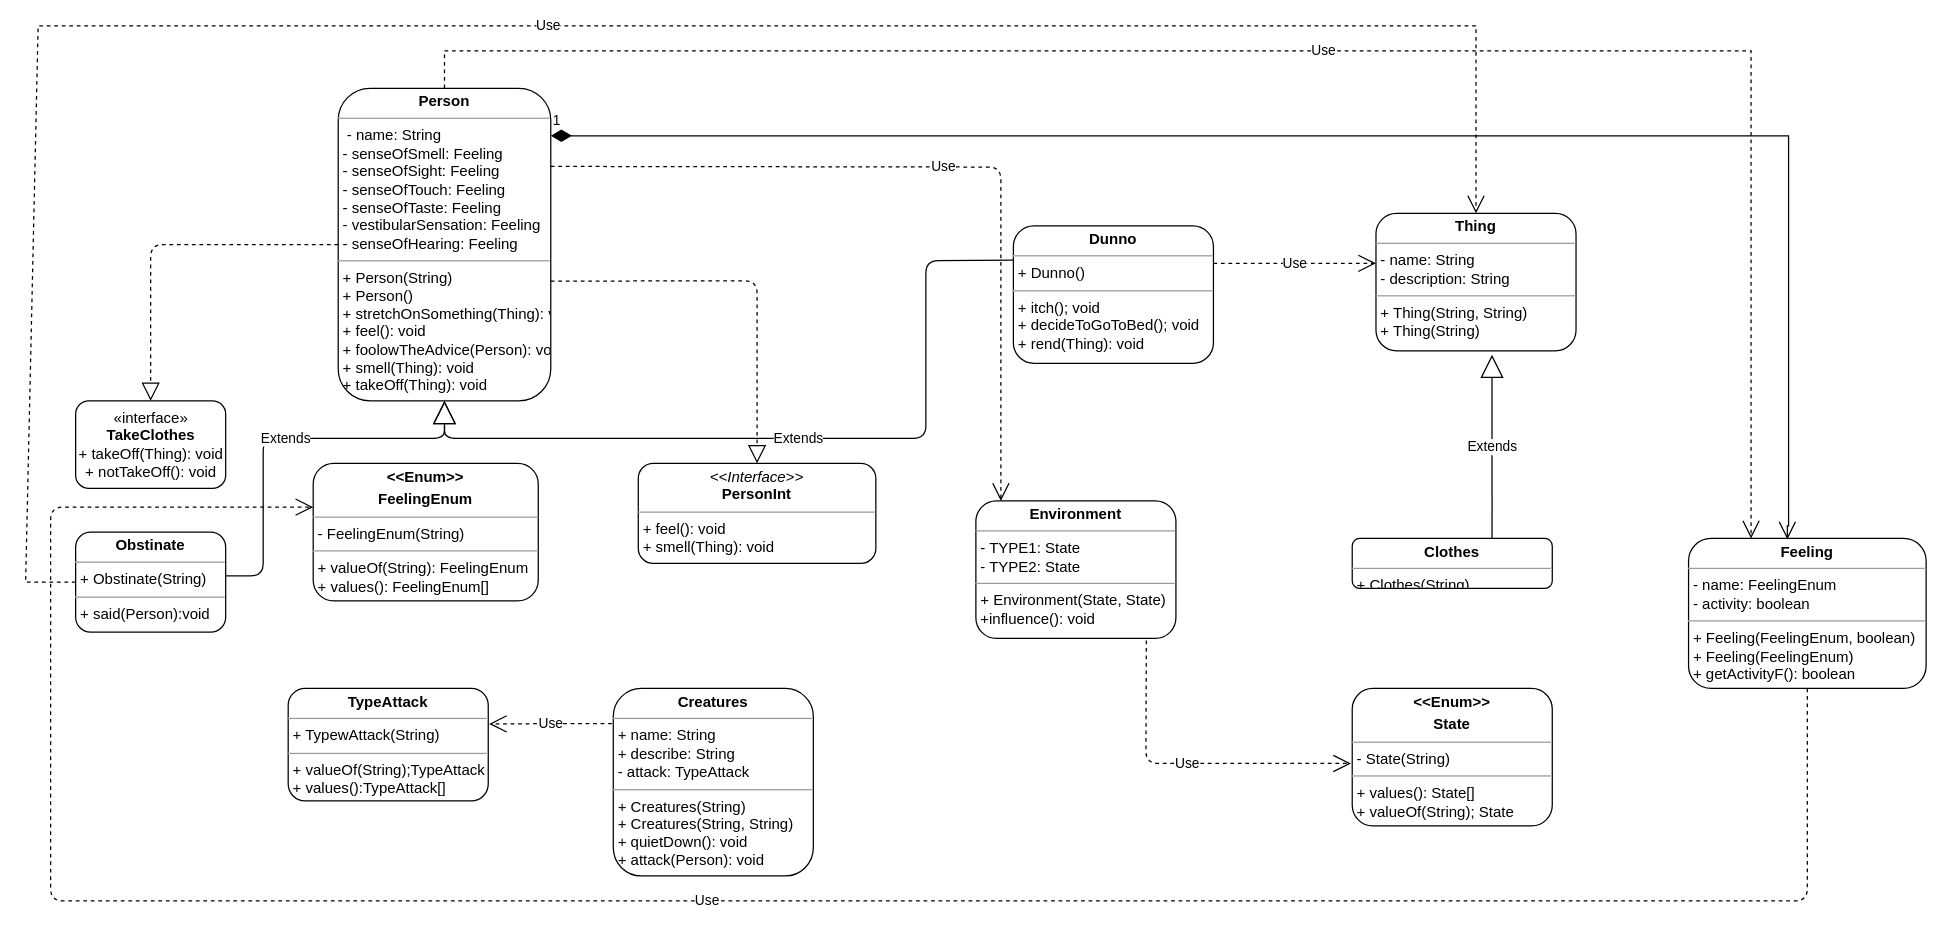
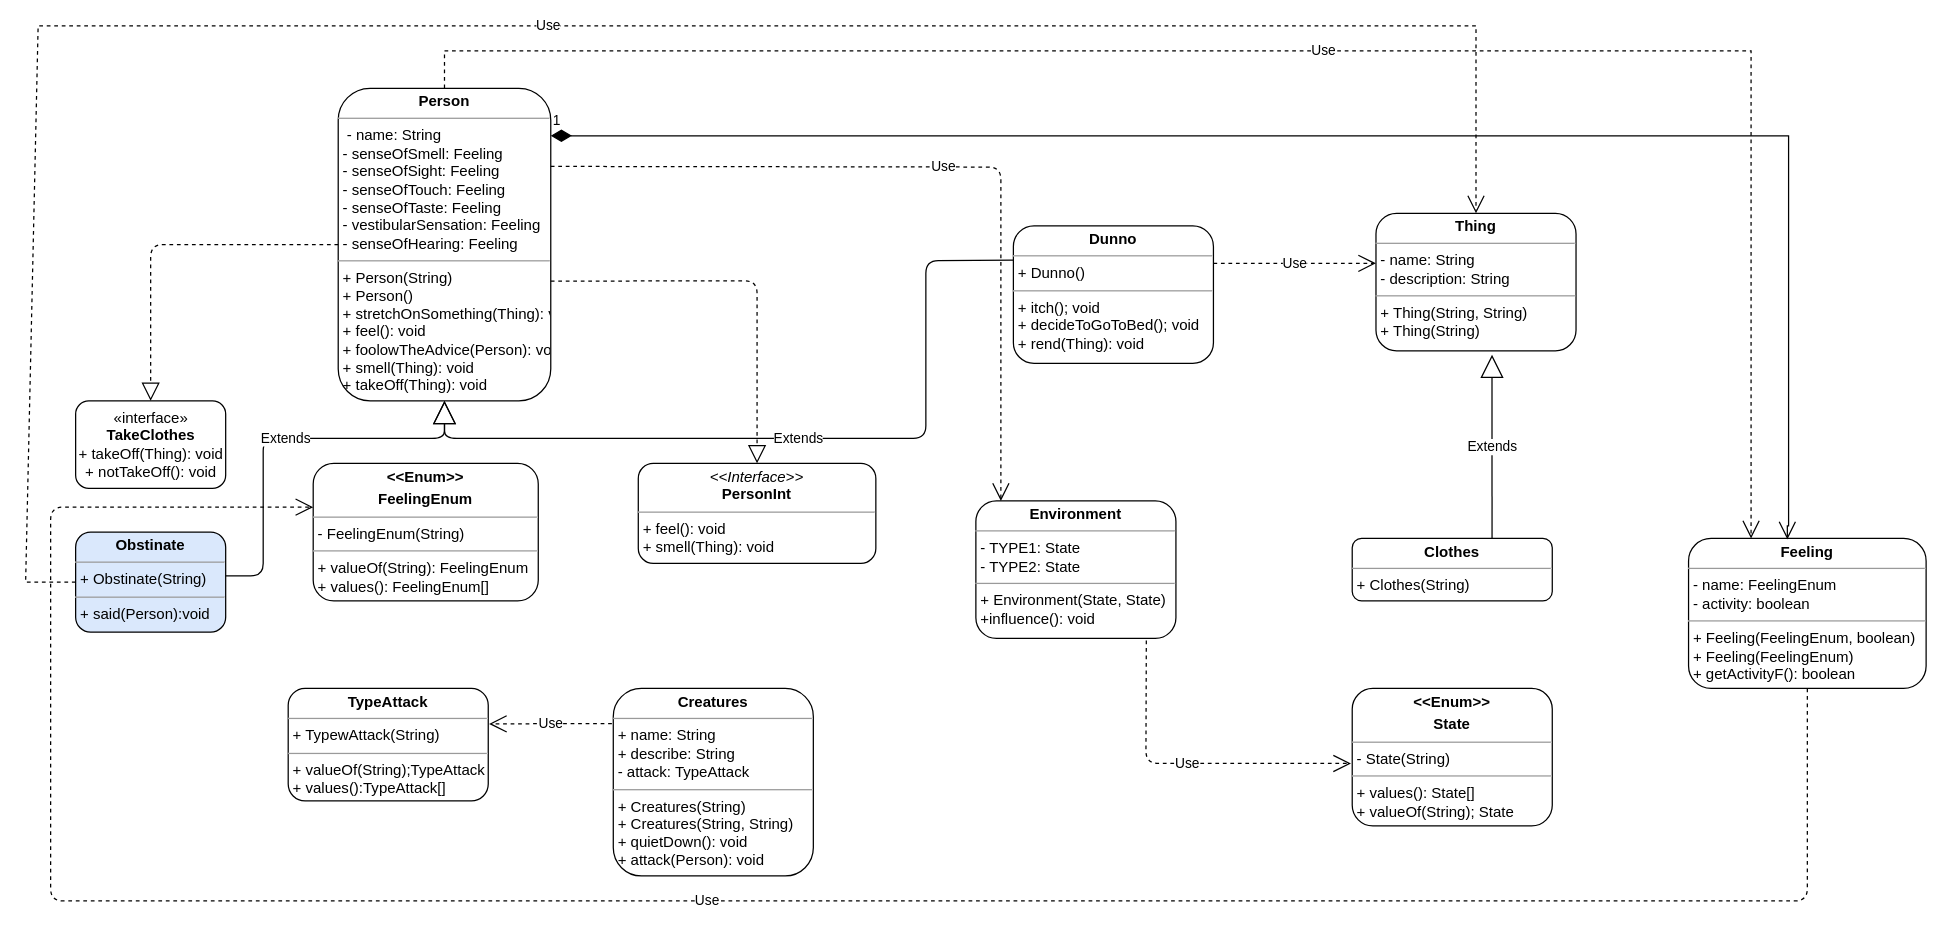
  <mxCell id="0" />
  <mxCell id="1" parent="0" />
  <mxCell id="2" value="&lt;p style=&quot;margin:0px;margin-top:4px;text-align:center;&quot;&gt;&lt;b&gt;Person&lt;/b&gt;&lt;/p&gt;&lt;hr size=&quot;1&quot;&gt;&lt;p style=&quot;margin:0px;margin-left:4px;&quot;&gt;&amp;nbsp;- name: String&lt;/p&gt;&lt;p style=&quot;margin:0px;margin-left:4px;&quot;&gt;- senseOfSmell: Feeling&lt;/p&gt;&lt;p style=&quot;margin:0px;margin-left:4px;&quot;&gt;- senseOfSight: Feeling&lt;/p&gt;&lt;p style=&quot;margin:0px;margin-left:4px;&quot;&gt;- senseOfTouch: Feeling&lt;/p&gt;&lt;p style=&quot;margin:0px;margin-left:4px;&quot;&gt;- senseOfTaste: Feeling&lt;/p&gt;&lt;p style=&quot;margin:0px;margin-left:4px;&quot;&gt;- vestibularSensation: Feeling&lt;/p&gt;&lt;p style=&quot;margin:0px;margin-left:4px;&quot;&gt;- senseOfHearing: Feeling&lt;/p&gt;&lt;hr size=&quot;1&quot;&gt;&lt;p style=&quot;margin:0px;margin-left:4px;&quot;&gt;+ Person(String)&lt;/p&gt;&lt;p style=&quot;margin:0px;margin-left:4px;&quot;&gt;+ Person()&lt;/p&gt;&lt;p style=&quot;margin:0px;margin-left:4px;&quot;&gt;+ stretchOnSomething(Thing): void&lt;/p&gt;&lt;p style=&quot;margin:0px;margin-left:4px;&quot;&gt;+ feel(): void&lt;/p&gt;&lt;p style=&quot;margin:0px;margin-left:4px;&quot;&gt;+ foolowTheAdvice(Person): void&lt;/p&gt;&lt;p style=&quot;margin:0px;margin-left:4px;&quot;&gt;+ smell(Thing): void&lt;/p&gt;&lt;p style=&quot;margin:0px;margin-left:4px;&quot;&gt;+ takeOff(Thing): void&lt;/p&gt;" style="verticalAlign=top;align=left;overflow=fill;fontSize=12;fontFamily=Helvetica;html=1;rounded=1;" parent="1" vertex="1"><mxGeometry x="270" y="70" width="170" height="250" as="geometry" /></mxCell>
  <mxCell id="3" value="«interface»&lt;br&gt;&lt;b&gt;TakeClothes&lt;br&gt;&lt;/b&gt;+ takeOff(Thing): void&lt;br&gt;+ notTakeOff(): void" style="html=1;rounded=1;" parent="1" vertex="1"><mxGeometry x="60" y="320" width="120" height="70" as="geometry" /></mxCell>
- <mxCell id="4" value="&lt;p style=&quot;margin:0px;margin-top:4px;text-align:center;&quot;&gt;&lt;b&gt;Obstinate&lt;/b&gt;&lt;/p&gt;&lt;hr size=&quot;1&quot;&gt;&lt;p style=&quot;margin:0px;margin-left:4px;&quot;&gt;+ Obstinate(String)&lt;/p&gt;&lt;hr size=&quot;1&quot;&gt;&lt;p style=&quot;margin:0px;margin-left:4px;&quot;&gt;+ said(Person):void&lt;/p&gt;" style="verticalAlign=top;align=left;overflow=fill;fontSize=12;fontFamily=Helvetica;html=1;rounded=1;" parent="1" vertex="1"><mxGeometry x="60" y="425" width="120" height="80" as="geometry" /></mxCell>
+ <mxCell id="4" value="&lt;p style=&quot;margin:0px;margin-top:4px;text-align:center;&quot;&gt;&lt;b&gt;Obstinate&lt;/b&gt;&lt;/p&gt;&lt;hr size=&quot;1&quot;&gt;&lt;p style=&quot;margin:0px;margin-left:4px;&quot;&gt;+ Obstinate(String)&lt;/p&gt;&lt;hr size=&quot;1&quot;&gt;&lt;p style=&quot;margin:0px;margin-left:4px;&quot;&gt;+ said(Person):void&lt;/p&gt;" style="verticalAlign=top;align=left;overflow=fill;fontSize=12;fontFamily=Helvetica;html=1;rounded=1;fillColor=#dae8fc;" parent="1" vertex="1"><mxGeometry x="60" y="425" width="120" height="80" as="geometry" /></mxCell>
  <mxCell id="5" value="&lt;p style=&quot;margin:0px;margin-top:4px;text-align:center;&quot;&gt;&lt;b&gt;&amp;lt;&amp;lt;Enum&amp;gt;&amp;gt;&lt;/b&gt;&lt;/p&gt;&lt;p style=&quot;margin:0px;margin-top:4px;text-align:center;&quot;&gt;&lt;b&gt;FeelingEnum&lt;/b&gt;&lt;/p&gt;&lt;hr size=&quot;1&quot;&gt;&lt;p style=&quot;margin:0px;margin-left:4px;&quot;&gt;- FeelingEnum(String)&lt;/p&gt;&lt;hr size=&quot;1&quot;&gt;&lt;p style=&quot;margin:0px;margin-left:4px;&quot;&gt;+ valueOf(String): FeelingEnum&lt;/p&gt;&lt;p style=&quot;margin:0px;margin-left:4px;&quot;&gt;+ values(): FeelingEnum[]&lt;/p&gt;" style="verticalAlign=top;align=left;overflow=fill;fontSize=12;fontFamily=Helvetica;html=1;rounded=1;" parent="1" vertex="1"><mxGeometry x="250" y="370" width="180" height="110" as="geometry" /></mxCell>
  <mxCell id="6" value="&lt;p style=&quot;margin:0px;margin-top:4px;text-align:center;&quot;&gt;&lt;i&gt;&amp;lt;&amp;lt;Interface&amp;gt;&amp;gt;&lt;/i&gt;&lt;br&gt;&lt;b&gt;PersonInt&lt;/b&gt;&lt;/p&gt;&lt;hr size=&quot;1&quot;&gt;&lt;p style=&quot;margin:0px;margin-left:4px;&quot;&gt;+ feel(): void&lt;br&gt;&lt;/p&gt;&lt;p style=&quot;margin:0px;margin-left:4px;&quot;&gt;+ smell(Thing): void&lt;/p&gt;" style="verticalAlign=top;align=left;overflow=fill;fontSize=12;fontFamily=Helvetica;html=1;rounded=1;" parent="1" vertex="1"><mxGeometry x="510" y="370" width="190" height="80" as="geometry" /></mxCell>
  <mxCell id="7" value="&lt;p style=&quot;margin:0px;margin-top:4px;text-align:center;&quot;&gt;&lt;b&gt;TypeAttack&lt;/b&gt;&lt;/p&gt;&lt;hr size=&quot;1&quot;&gt;&lt;p style=&quot;margin:0px;margin-left:4px;&quot;&gt;+ TypewAttack(String)&lt;/p&gt;&lt;hr size=&quot;1&quot;&gt;&lt;p style=&quot;margin:0px;margin-left:4px;&quot;&gt;+ valueOf(String);TypeAttack&lt;/p&gt;&lt;p style=&quot;margin:0px;margin-left:4px;&quot;&gt;+ values():TypeAttack[]&lt;/p&gt;" style="verticalAlign=top;align=left;overflow=fill;fontSize=12;fontFamily=Helvetica;html=1;rounded=1;" parent="1" vertex="1"><mxGeometry x="230" y="550" width="160" height="90" as="geometry" /></mxCell>
  <mxCell id="8" value="&lt;p style=&quot;margin:0px;margin-top:4px;text-align:center;&quot;&gt;&lt;b&gt;Creatures&lt;/b&gt;&lt;/p&gt;&lt;hr size=&quot;1&quot;&gt;&lt;p style=&quot;margin:0px;margin-left:4px;&quot;&gt;+ name: String&lt;/p&gt;&lt;p style=&quot;margin:0px;margin-left:4px;&quot;&gt;+ describe: String&lt;/p&gt;&lt;p style=&quot;margin:0px;margin-left:4px;&quot;&gt;- attack: TypeAttack&lt;/p&gt;&lt;hr size=&quot;1&quot;&gt;&lt;p style=&quot;margin:0px;margin-left:4px;&quot;&gt;+ Creatures(String)&lt;/p&gt;&lt;p style=&quot;margin:0px;margin-left:4px;&quot;&gt;+ Creatures(String, String)&lt;/p&gt;&lt;p style=&quot;margin:0px;margin-left:4px;&quot;&gt;+ quietDown(): void&lt;/p&gt;&lt;p style=&quot;margin:0px;margin-left:4px;&quot;&gt;+ attack(Person): void&lt;/p&gt;" style="verticalAlign=top;align=left;overflow=fill;fontSize=12;fontFamily=Helvetica;html=1;rounded=1;" parent="1" vertex="1"><mxGeometry x="490" y="550" width="160" height="150" as="geometry" /></mxCell>
  <mxCell id="9" value="&lt;p style=&quot;margin:0px;margin-top:4px;text-align:center;&quot;&gt;&lt;b&gt;Environment&lt;/b&gt;&lt;/p&gt;&lt;hr size=&quot;1&quot;&gt;&lt;p style=&quot;margin:0px;margin-left:4px;&quot;&gt;- TYPE1: State&lt;/p&gt;&lt;p style=&quot;margin:0px;margin-left:4px;&quot;&gt;- TYPE2: State&lt;/p&gt;&lt;hr size=&quot;1&quot;&gt;&lt;p style=&quot;margin:0px;margin-left:4px;&quot;&gt;+ Environment(State, State)&lt;/p&gt;&lt;p style=&quot;margin:0px;margin-left:4px;&quot;&gt;+influence(): void&lt;/p&gt;" style="verticalAlign=top;align=left;overflow=fill;fontSize=12;fontFamily=Helvetica;html=1;rounded=1;" parent="1" vertex="1"><mxGeometry x="780" y="400" width="160" height="110" as="geometry" /></mxCell>
  <mxCell id="10" value="&lt;p style=&quot;margin:0px;margin-top:4px;text-align:center;&quot;&gt;&lt;b&gt;Dunno&lt;/b&gt;&lt;/p&gt;&lt;hr size=&quot;1&quot;&gt;&lt;p style=&quot;margin:0px;margin-left:4px;&quot;&gt;+ Dunno()&lt;/p&gt;&lt;hr size=&quot;1&quot;&gt;&lt;p style=&quot;margin:0px;margin-left:4px;&quot;&gt;+ itch(); void&lt;/p&gt;&lt;p style=&quot;margin:0px;margin-left:4px;&quot;&gt;+ decideToGoToBed(); void&lt;/p&gt;&lt;p style=&quot;margin:0px;margin-left:4px;&quot;&gt;+ rend(Thing): void&lt;/p&gt;" style="verticalAlign=top;align=left;overflow=fill;fontSize=12;fontFamily=Helvetica;html=1;rounded=1;" parent="1" vertex="1"><mxGeometry x="810" y="180" width="160" height="110" as="geometry" /></mxCell>
  <mxCell id="11" value="&lt;p style=&quot;margin:0px;margin-top:4px;text-align:center;&quot;&gt;&lt;b&gt;Thing&lt;/b&gt;&lt;/p&gt;&lt;hr size=&quot;1&quot;&gt;&lt;p style=&quot;margin:0px;margin-left:4px;&quot;&gt;- name: String&lt;/p&gt;&lt;p style=&quot;margin:0px;margin-left:4px;&quot;&gt;- description: String&lt;/p&gt;&lt;hr size=&quot;1&quot;&gt;&lt;p style=&quot;margin:0px;margin-left:4px;&quot;&gt;+ Thing(String, String)&lt;/p&gt;&lt;p style=&quot;margin:0px;margin-left:4px;&quot;&gt;+ Thing(String)&lt;/p&gt;&lt;p style=&quot;margin:0px;margin-left:4px;&quot;&gt;&lt;br&gt;&lt;/p&gt;&lt;p style=&quot;margin:0px;margin-left:4px;&quot;&gt;&lt;br&gt;&lt;/p&gt;" style="verticalAlign=top;align=left;overflow=fill;fontSize=12;fontFamily=Helvetica;html=1;rounded=1;" parent="1" vertex="1"><mxGeometry x="1100" y="170" width="160" height="110" as="geometry" /></mxCell>
- <mxCell id="12" value="&lt;p style=&quot;margin:0px;margin-top:4px;text-align:center;&quot;&gt;&lt;b&gt;Clothes&lt;/b&gt;&lt;/p&gt;&lt;hr size=&quot;1&quot;&gt;&lt;p style=&quot;margin:0px;margin-left:4px;&quot;&gt;+ Clothes(String)&lt;/p&gt;" style="verticalAlign=top;align=left;overflow=fill;fontSize=12;fontFamily=Helvetica;html=1;rounded=1;" parent="1" vertex="1"><mxGeometry x="1081" y="430" width="160" height="40" as="geometry" /></mxCell>
+ <mxCell id="12" value="&lt;p style=&quot;margin:0px;margin-top:4px;text-align:center;&quot;&gt;&lt;b&gt;Clothes&lt;/b&gt;&lt;/p&gt;&lt;hr size=&quot;1&quot;&gt;&lt;p style=&quot;margin:0px;margin-left:4px;&quot;&gt;+ Clothes(String)&lt;/p&gt;" style="verticalAlign=top;align=left;overflow=fill;fontSize=12;fontFamily=Helvetica;html=1;rounded=1;" parent="1" vertex="1"><mxGeometry x="1081" y="430" width="160" height="50" as="geometry" /></mxCell>
  <mxCell id="13" value="&lt;p style=&quot;margin:0px;margin-top:4px;text-align:center;&quot;&gt;&lt;b&gt;&amp;lt;&amp;lt;Enum&amp;gt;&amp;gt;&lt;/b&gt;&lt;/p&gt;&lt;p style=&quot;margin:0px;margin-top:4px;text-align:center;&quot;&gt;&lt;b&gt;State&lt;/b&gt;&lt;/p&gt;&lt;hr size=&quot;1&quot;&gt;&lt;p style=&quot;margin:0px;margin-left:4px;&quot;&gt;- State(String)&lt;/p&gt;&lt;hr size=&quot;1&quot;&gt;&lt;p style=&quot;margin:0px;margin-left:4px;&quot;&gt;+ values(): State[]&lt;/p&gt;&lt;p style=&quot;margin:0px;margin-left:4px;&quot;&gt;+ valueOf(String); State&lt;/p&gt;" style="verticalAlign=top;align=left;overflow=fill;fontSize=12;fontFamily=Helvetica;html=1;rounded=1;" parent="1" vertex="1"><mxGeometry x="1081" y="550" width="160" height="110" as="geometry" /></mxCell>
  <mxCell id="14" value="Extends" style="endArrow=block;endSize=16;endFill=0;html=1;rounded=1;entryX=0.5;entryY=1;entryDx=0;entryDy=0;" parent="1" target="2" edge="1"><mxGeometry width="160" relative="1" as="geometry"><mxPoint x="180" y="460" as="sourcePoint" /><mxPoint x="430" y="480" as="targetPoint" /><Array as="points"><mxPoint x="210" y="460" /><mxPoint x="210" y="350" /><mxPoint x="355" y="350" /></Array></mxGeometry></mxCell>
  <mxCell id="15" value="Extends" style="endArrow=block;endSize=16;endFill=0;html=1;rounded=1;entryX=0.5;entryY=1;entryDx=0;entryDy=0;exitX=0;exitY=0.25;exitDx=0;exitDy=0;" parent="1" source="10" target="2" edge="1"><mxGeometry width="160" relative="1" as="geometry"><mxPoint x="730" y="350" as="sourcePoint" /><mxPoint x="430" y="480" as="targetPoint" /><Array as="points"><mxPoint x="740" y="208" /><mxPoint x="740" y="350" /><mxPoint x="355" y="350" /></Array></mxGeometry></mxCell>
  <mxCell id="16" value="" style="endArrow=block;dashed=1;endFill=0;endSize=12;html=1;rounded=1;entryX=0.5;entryY=0;entryDx=0;entryDy=0;" parent="1" target="6" edge="1"><mxGeometry width="160" relative="1" as="geometry"><mxPoint x="440" y="224.23" as="sourcePoint" /><mxPoint x="600" y="224.23" as="targetPoint" /><Array as="points"><mxPoint x="605" y="224" /></Array></mxGeometry></mxCell>
  <mxCell id="17" value="" style="endArrow=block;dashed=1;endFill=0;endSize=12;html=1;rounded=1;exitX=0;exitY=0.5;exitDx=0;exitDy=0;entryX=0.5;entryY=0;entryDx=0;entryDy=0;" parent="1" source="2" target="3" edge="1"><mxGeometry width="160" relative="1" as="geometry"><mxPoint x="270" y="480" as="sourcePoint" /><mxPoint x="430" y="480" as="targetPoint" /><Array as="points"><mxPoint x="120" y="195" /></Array></mxGeometry></mxCell>
  <mxCell id="18" value="Use" style="endArrow=open;endSize=12;dashed=1;html=1;rounded=1;exitX=-0.007;exitY=0.187;exitDx=0;exitDy=0;entryX=1.004;entryY=0.315;entryDx=0;entryDy=0;exitPerimeter=0;entryPerimeter=0;" parent="1" source="8" target="7" edge="1"><mxGeometry width="160" relative="1" as="geometry"><mxPoint x="390" y="604" as="sourcePoint" /><mxPoint x="400" y="590" as="targetPoint" /></mxGeometry></mxCell>
  <mxCell id="19" value="Use" style="endArrow=open;endSize=12;dashed=1;html=1;rounded=1;exitX=0.852;exitY=1.015;exitDx=0;exitDy=0;exitPerimeter=0;" parent="1" source="9" edge="1"><mxGeometry width="160" relative="1" as="geometry"><mxPoint x="850" y="480" as="sourcePoint" /><mxPoint x="1080" y="610" as="targetPoint" /><Array as="points"><mxPoint x="916" y="610" /></Array></mxGeometry></mxCell>
  <mxCell id="20" value="Extends" style="endArrow=block;endSize=16;endFill=0;html=1;rounded=1;entryX=0.58;entryY=1.028;entryDx=0;entryDy=0;entryPerimeter=0;exitX=0.699;exitY=0;exitDx=0;exitDy=0;exitPerimeter=0;" parent="1" source="12" target="11" edge="1"><mxGeometry width="160" relative="1" as="geometry"><mxPoint x="1193" y="420" as="sourcePoint" /><mxPoint x="1070" y="480" as="targetPoint" /></mxGeometry></mxCell>
  <mxCell id="21" value="&lt;p style=&quot;margin:0px;margin-top:4px;text-align:center;&quot;&gt;&lt;b&gt;Feeling&lt;/b&gt;&lt;/p&gt;&lt;hr size=&quot;1&quot;&gt;&lt;p style=&quot;margin:0px;margin-left:4px;&quot;&gt;- name: FeelingEnum&lt;/p&gt;&lt;p style=&quot;margin:0px;margin-left:4px;&quot;&gt;- activity: boolean&lt;/p&gt;&lt;hr size=&quot;1&quot;&gt;&lt;p style=&quot;margin:0px;margin-left:4px;&quot;&gt;+ Feeling(FeelingEnum, boolean)&lt;/p&gt;&lt;p style=&quot;margin:0px;margin-left:4px;&quot;&gt;+ Feeling(FeelingEnum)&lt;/p&gt;&lt;p style=&quot;margin:0px;margin-left:4px;&quot;&gt;+ getActivityF(): boolean&lt;/p&gt;" style="verticalAlign=top;align=left;overflow=fill;fontSize=12;fontFamily=Helvetica;html=1;rounded=1;" parent="1" vertex="1"><mxGeometry x="1350" y="430" width="190" height="120" as="geometry" /></mxCell>
  <mxCell id="22" value="Use" style="endArrow=open;endSize=12;dashed=1;html=1;rounded=1;exitX=0.5;exitY=1;exitDx=0;exitDy=0;" parent="1" source="21" edge="1"><mxGeometry width="160" relative="1" as="geometry"><mxPoint x="1210" y="480" as="sourcePoint" /><mxPoint x="250" y="405" as="targetPoint" /><Array as="points"><mxPoint x="1445" y="720" /><mxPoint x="690" y="720" /><mxPoint x="40" y="720" /><mxPoint x="40" y="405" /></Array></mxGeometry></mxCell>
  <mxCell id="23" value="Use" style="endArrow=open;endSize=12;dashed=1;html=1;rounded=1;exitX=1;exitY=0.25;exitDx=0;exitDy=0;" parent="1" source="2" edge="1"><mxGeometry width="160" relative="1" as="geometry"><mxPoint x="110" y="160" as="sourcePoint" /><mxPoint x="800" y="400" as="targetPoint" /><Array as="points"><mxPoint x="800" y="133" /></Array></mxGeometry></mxCell>
  <mxCell id="24" value="1" style="endArrow=open;html=1;endSize=12;startArrow=diamondThin;startSize=14;startFill=1;edgeStyle=orthogonalEdgeStyle;align=left;verticalAlign=bottom;rounded=0;entryX=0.416;entryY=0.007;entryDx=0;entryDy=0;entryPerimeter=0;" parent="1" target="21" edge="1"><mxGeometry x="-1" y="3" relative="1" as="geometry"><mxPoint x="440" y="108" as="sourcePoint" /><mxPoint x="1450" y="420" as="targetPoint" /><Array as="points"><mxPoint x="1430" y="108" /><mxPoint x="1430" y="420" /><mxPoint x="1429" y="420" /></Array></mxGeometry></mxCell>
  <mxCell id="25" value="Use" style="endArrow=open;endSize=12;dashed=1;html=1;rounded=0;exitX=0;exitY=0.5;exitDx=0;exitDy=0;entryX=0.5;entryY=0;entryDx=0;entryDy=0;" parent="1" source="4" target="11" edge="1"><mxGeometry width="160" relative="1" as="geometry"><mxPoint x="170" y="430" as="sourcePoint" /><mxPoint x="540" y="320" as="targetPoint" /><Array as="points"><mxPoint x="20" y="465" /><mxPoint x="30" y="20" /><mxPoint x="1180" y="20" /></Array></mxGeometry></mxCell>
  <mxCell id="26" value="Use" style="endArrow=open;endSize=12;dashed=1;html=1;rounded=0;" parent="1" edge="1"><mxGeometry width="160" relative="1" as="geometry"><mxPoint x="970" y="210" as="sourcePoint" /><mxPoint x="1100" y="210" as="targetPoint" /></mxGeometry></mxCell>
  <mxCell id="27" value="Use" style="endArrow=open;endSize=12;dashed=1;html=1;rounded=0;exitX=0.5;exitY=0;exitDx=0;exitDy=0;" parent="1" source="2" edge="1"><mxGeometry width="160" relative="1" as="geometry"><mxPoint x="410" y="430" as="sourcePoint" /><mxPoint x="1400" y="430" as="targetPoint" /><Array as="points"><mxPoint x="355" y="40" /><mxPoint x="1400" y="40" /></Array></mxGeometry></mxCell>
